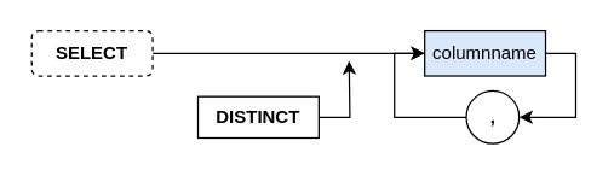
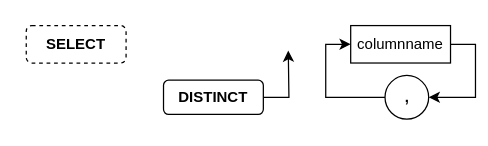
  <mxCell id="0" />
  <mxCell id="1" parent="0" />
- <mxCell id="2" style="edgeStyle=orthogonalEdgeStyle;rounded=0;orthogonalLoop=1;jettySize=auto;html=1;exitX=1;exitY=0.5;exitDx=0;exitDy=0;entryX=0;entryY=0.5;entryDx=0;entryDy=0;" edge="1" parent="1" source="3" target="5"><mxGeometry relative="1" as="geometry" /></mxCell>
  <mxCell id="3" value="&lt;b&gt;SELECT&lt;/b&gt;" style="rounded=1;whiteSpace=wrap;html=1;dashed=1;" vertex="1" parent="1"><mxGeometry x="20" y="20" width="80" height="30" as="geometry" /></mxCell>
  <mxCell id="4" style="edgeStyle=orthogonalEdgeStyle;rounded=0;orthogonalLoop=1;jettySize=auto;html=1;exitX=1;exitY=0.5;exitDx=0;exitDy=0;entryX=1;entryY=0.5;entryDx=0;entryDy=0;" edge="1" parent="1" source="5" target="7"><mxGeometry relative="1" as="geometry" /></mxCell>
- <mxCell id="5" value="columnname" style="rounded=0;whiteSpace=wrap;html=1;fillColor=#dae8fc;" vertex="1" parent="1"><mxGeometry x="280" y="20" width="80" height="30" as="geometry" /></mxCell>
+ <mxCell id="5" value="columnname" style="rounded=0;whiteSpace=wrap;html=1;" vertex="1" parent="1"><mxGeometry x="280" y="20" width="80" height="30" as="geometry" /></mxCell>
  <mxCell id="6" style="edgeStyle=orthogonalEdgeStyle;rounded=0;orthogonalLoop=1;jettySize=auto;html=1;entryX=0;entryY=0.5;entryDx=0;entryDy=0;exitX=0;exitY=0.5;exitDx=0;exitDy=0;" edge="1" parent="1" source="7" target="5"><mxGeometry relative="1" as="geometry" /></mxCell>
  <mxCell id="7" value="&lt;b&gt;,&lt;/b&gt;" style="ellipse;whiteSpace=wrap;html=1;aspect=fixed;" vertex="1" parent="1"><mxGeometry x="307.5" y="60" width="35" height="35" as="geometry" /></mxCell>
  <mxCell id="8" style="edgeStyle=orthogonalEdgeStyle;rounded=0;orthogonalLoop=1;jettySize=auto;html=1;" edge="1" parent="1" source="9"><mxGeometry relative="1" as="geometry"><mxPoint x="230" y="40" as="targetPoint" /></mxGeometry></mxCell>
- <mxCell id="9" value="&lt;b&gt;DISTINCT&lt;/b&gt;" style="whiteSpace=wrap;html=1;rounded=0;" vertex="1" parent="1"><mxGeometry x="130" y="63.75" width="80" height="27.5" as="geometry" /></mxCell>
+ <mxCell id="9" value="&lt;b&gt;DISTINCT&lt;/b&gt;" style="rounded=1;whiteSpace=wrap;html=1;" vertex="1" parent="1"><mxGeometry x="130" y="63.75" width="80" height="27.5" as="geometry" /></mxCell>
